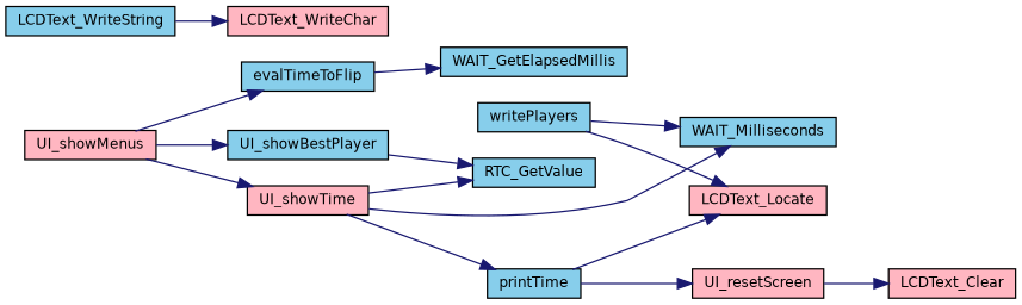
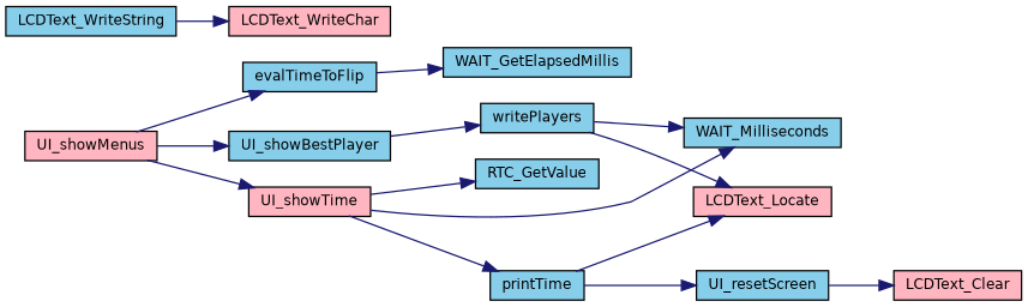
  digraph {
    rankdir=LR
    node [color=black fillcolor=skyblue fontname=Helvetica fontsize=10 shape=record style=filled]
    edge [color=midnightblue fontname=Helvetica fontsize=10 labelfontname=Helvetica labelfontsize=10 style=solid]
    n1 [fillcolor=lightpink fontcolor=black height=0.2 label=UI_showMenus width=0.4]
    n2 [height=0.2 label=evalTimeToFlip width=0.4]
    n3 [height=0.2 label=UI_showBestPlayer width=0.4]
    n4 [fillcolor=lightpink height=0.2 label=UI_showTime width=0.4]
    n5 [height=0.2 label=WAIT_GetElapsedMillis width=0.4]
    n6 [height=0.2 label=writePlayers width=0.4]
    n7 [height=0.2 label=WAIT_Milliseconds width=0.4]
    n8 [height=0.2 label=printTime width=0.4]
    n9 [height=0.2 label=RTC_GetValue width=0.4]
-   n10 [fillcolor=lightpink height=0.2 label=UI_resetScreen width=0.4]
+   n10 [height=0.2 label=UI_resetScreen width=0.4]
    n11 [fillcolor=lightpink height=0.2 label=LCDText_Clear width=0.4]
    n12 [fillcolor=lightpink height=0.2 label=LCDText_Locate width=0.4]
    n13 [height=0.2 label=LCDText_WriteString width=0.4]
    n14 [fillcolor=lightpink height=0.2 label=LCDText_WriteChar width=0.4]
    n1 -> n2
    n1 -> n3
    n1 -> n4
    n2 -> n5
-   n3 -> n9
+   n3 -> n6
    n4 -> n7
    n4 -> n8
    n4 -> n9
    n6 -> n7
    n6 -> n12
    n8 -> n10
    n8 -> n12
    n10 -> n11
    n13 -> n14
  }
